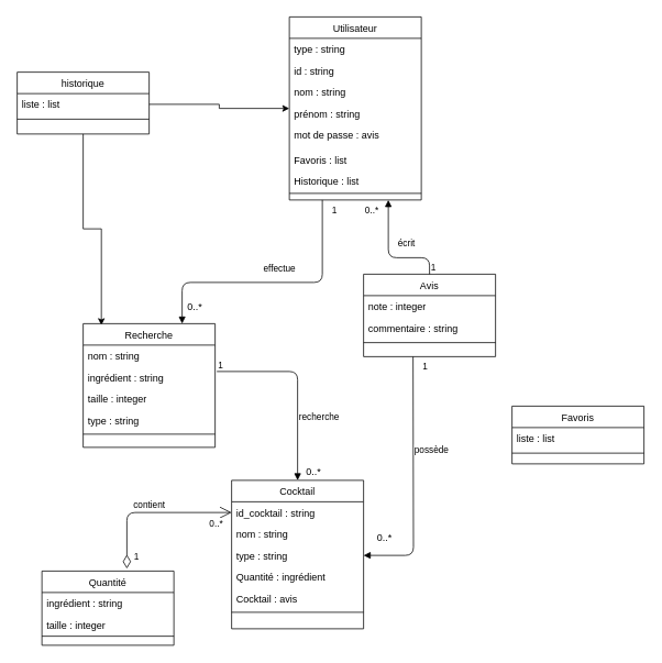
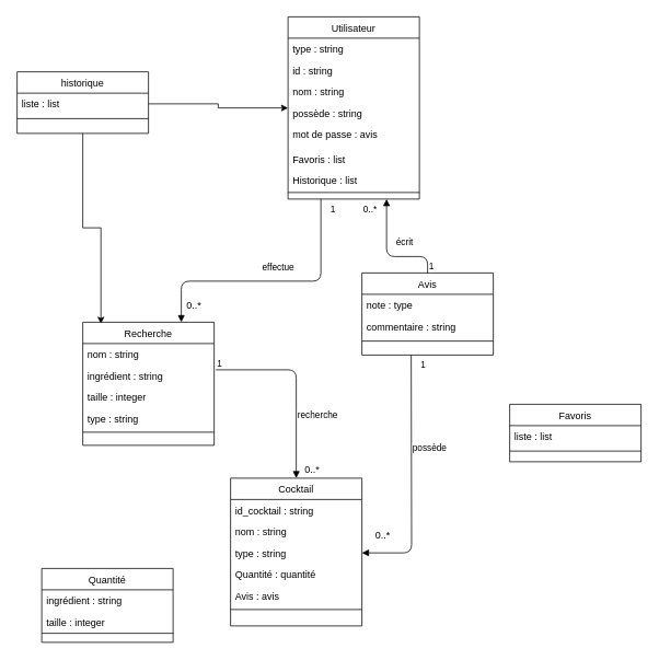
  <mxCell id="0" />
  <mxCell id="1" parent="0" />
  <mxCell id="2" style="edgeStyle=orthogonalEdgeStyle;rounded=0;orthogonalLoop=1;jettySize=auto;html=1;entryX=0.138;entryY=0.013;entryDx=0;entryDy=0;entryPerimeter=0;" parent="1" source="16" target="19" edge="1"><mxGeometry relative="1" as="geometry" /></mxCell>
  <mxCell id="3" value="Utilisateur" style="swimlane;fontStyle=0;align=center;verticalAlign=top;childLayout=stackLayout;horizontal=1;startSize=26;horizontalStack=0;resizeParent=1;resizeLast=0;collapsible=1;marginBottom=0;rounded=0;shadow=0;strokeWidth=1;" parent="1" vertex="1"><mxGeometry x="350" y="20" width="160" height="222" as="geometry"><mxRectangle x="130" y="380" width="160" height="26" as="alternateBounds" /></mxGeometry></mxCell>
  <mxCell id="4" value="type : string" style="text;align=left;verticalAlign=top;spacingLeft=4;spacingRight=4;overflow=hidden;rotatable=0;points=[[0,0.5],[1,0.5]];portConstraint=eastwest;" parent="3" vertex="1"><mxGeometry y="26" width="160" height="26" as="geometry" /></mxCell>
  <mxCell id="5" value="id : string" style="text;align=left;verticalAlign=top;spacingLeft=4;spacingRight=4;overflow=hidden;rotatable=0;points=[[0,0.5],[1,0.5]];portConstraint=eastwest;rounded=0;shadow=0;html=0;" parent="3" vertex="1"><mxGeometry y="52" width="160" height="26" as="geometry" /></mxCell>
  <mxCell id="6" value="nom : string" style="text;align=left;verticalAlign=top;spacingLeft=4;spacingRight=4;overflow=hidden;rotatable=0;points=[[0,0.5],[1,0.5]];portConstraint=eastwest;rounded=0;shadow=0;html=0;" parent="3" vertex="1"><mxGeometry y="78" width="160" height="26" as="geometry" /></mxCell>
- <mxCell id="7" value="prénom : string" style="text;align=left;verticalAlign=top;spacingLeft=4;spacingRight=4;overflow=hidden;rotatable=0;points=[[0,0.5],[1,0.5]];portConstraint=eastwest;rounded=0;shadow=0;html=0;" vertex="1" parent="3"><mxGeometry y="104" width="160" height="26" as="geometry" /></mxCell>
+ <mxCell id="7" value="possède : string" style="text;align=left;verticalAlign=top;spacingLeft=4;spacingRight=4;overflow=hidden;rotatable=0;points=[[0,0.5],[1,0.5]];portConstraint=eastwest;rounded=0;shadow=0;html=0;" vertex="1" parent="3"><mxGeometry y="104" width="160" height="26" as="geometry" /></mxCell>
  <mxCell id="8" value="mot de passe : avis" style="text;align=left;verticalAlign=top;spacingLeft=4;spacingRight=4;overflow=hidden;rotatable=0;points=[[0,0.5],[1,0.5]];portConstraint=eastwest;rounded=0;shadow=0;html=0;" vertex="1" parent="3"><mxGeometry y="130" width="160" height="30" as="geometry" /></mxCell>
  <mxCell id="9" value="Favoris : list" style="text;align=left;verticalAlign=top;spacingLeft=4;spacingRight=4;overflow=hidden;rotatable=0;points=[[0,0.5],[1,0.5]];portConstraint=eastwest;rounded=0;shadow=0;html=0;" vertex="1" parent="3"><mxGeometry y="160" width="160" height="26" as="geometry" /></mxCell>
  <mxCell id="10" value="Historique : list" style="text;align=left;verticalAlign=top;spacingLeft=4;spacingRight=4;overflow=hidden;rotatable=0;points=[[0,0.5],[1,0.5]];portConstraint=eastwest;rounded=0;shadow=0;html=0;" vertex="1" parent="3"><mxGeometry y="186" width="160" height="26" as="geometry" /></mxCell>
  <mxCell id="11" value="" style="line;html=1;strokeWidth=1;align=left;verticalAlign=middle;spacingTop=-1;spacingLeft=3;spacingRight=3;rotatable=0;labelPosition=right;points=[];portConstraint=eastwest;" parent="3" vertex="1"><mxGeometry y="212" width="160" height="4" as="geometry" /></mxCell>
  <mxCell id="12" value="Quantité" style="swimlane;fontStyle=0;align=center;verticalAlign=top;childLayout=stackLayout;horizontal=1;startSize=26;horizontalStack=0;resizeParent=1;resizeLast=0;collapsible=1;marginBottom=0;rounded=0;shadow=0;strokeWidth=1;" parent="1" vertex="1"><mxGeometry x="50" y="692" width="160" height="90" as="geometry"><mxRectangle x="130" y="380" width="160" height="26" as="alternateBounds" /></mxGeometry></mxCell>
  <mxCell id="13" value="ingrédient : string" style="text;align=left;verticalAlign=top;spacingLeft=4;spacingRight=4;overflow=hidden;rotatable=0;points=[[0,0.5],[1,0.5]];portConstraint=eastwest;rounded=0;shadow=0;html=0;" parent="12" vertex="1"><mxGeometry y="26" width="160" height="26" as="geometry" /></mxCell>
  <mxCell id="14" value="taille : integer" style="text;align=left;verticalAlign=top;spacingLeft=4;spacingRight=4;overflow=hidden;rotatable=0;points=[[0,0.5],[1,0.5]];portConstraint=eastwest;rounded=0;shadow=0;html=0;" parent="12" vertex="1"><mxGeometry y="52" width="160" height="26" as="geometry" /></mxCell>
  <mxCell id="15" value="" style="line;html=1;strokeWidth=1;align=left;verticalAlign=middle;spacingTop=-1;spacingLeft=3;spacingRight=3;rotatable=0;labelPosition=right;points=[];portConstraint=eastwest;" parent="12" vertex="1"><mxGeometry y="78" width="160" height="2" as="geometry" /></mxCell>
  <mxCell id="16" value="historique" style="swimlane;fontStyle=0;align=center;verticalAlign=top;childLayout=stackLayout;horizontal=1;startSize=26;horizontalStack=0;resizeParent=1;resizeLast=0;collapsible=1;marginBottom=0;rounded=0;shadow=0;strokeWidth=1;" parent="1" vertex="1"><mxGeometry x="20" y="87" width="160" height="75" as="geometry"><mxRectangle x="130" y="380" width="160" height="26" as="alternateBounds" /></mxGeometry></mxCell>
  <mxCell id="17" value="liste : list" style="text;align=left;verticalAlign=top;spacingLeft=4;spacingRight=4;overflow=hidden;rotatable=0;points=[[0,0.5],[1,0.5]];portConstraint=eastwest;rounded=0;shadow=0;html=0;" parent="16" vertex="1"><mxGeometry y="26" width="160" height="26" as="geometry" /></mxCell>
  <mxCell id="18" value="" style="line;html=1;strokeWidth=1;align=left;verticalAlign=middle;spacingTop=-1;spacingLeft=3;spacingRight=3;rotatable=0;labelPosition=right;points=[];portConstraint=eastwest;" parent="16" vertex="1"><mxGeometry y="52" width="160" height="10" as="geometry" /></mxCell>
  <mxCell id="19" value="Recherche" style="swimlane;fontStyle=0;align=center;verticalAlign=top;childLayout=stackLayout;horizontal=1;startSize=26;horizontalStack=0;resizeParent=1;resizeLast=0;collapsible=1;marginBottom=0;rounded=0;shadow=0;strokeWidth=1;" parent="1" vertex="1"><mxGeometry x="100" y="392" width="160" height="150" as="geometry"><mxRectangle x="130" y="380" width="160" height="26" as="alternateBounds" /></mxGeometry></mxCell>
  <mxCell id="20" value="nom : string" style="text;align=left;verticalAlign=top;spacingLeft=4;spacingRight=4;overflow=hidden;rotatable=0;points=[[0,0.5],[1,0.5]];portConstraint=eastwest;" parent="19" vertex="1"><mxGeometry y="26" width="160" height="26" as="geometry" /></mxCell>
  <mxCell id="21" value="ingrédient : string" style="text;align=left;verticalAlign=top;spacingLeft=4;spacingRight=4;overflow=hidden;rotatable=0;points=[[0,0.5],[1,0.5]];portConstraint=eastwest;rounded=0;shadow=0;html=0;" parent="19" vertex="1"><mxGeometry y="52" width="160" height="26" as="geometry" /></mxCell>
  <mxCell id="22" value="taille : integer" style="text;align=left;verticalAlign=top;spacingLeft=4;spacingRight=4;overflow=hidden;rotatable=0;points=[[0,0.5],[1,0.5]];portConstraint=eastwest;" parent="19" vertex="1"><mxGeometry y="78" width="160" height="26" as="geometry" /></mxCell>
  <mxCell id="23" value="type : string" style="text;align=left;verticalAlign=top;spacingLeft=4;spacingRight=4;overflow=hidden;rotatable=0;points=[[0,0.5],[1,0.5]];portConstraint=eastwest;" parent="19" vertex="1"><mxGeometry y="104" width="160" height="26" as="geometry" /></mxCell>
  <mxCell id="24" value="" style="line;html=1;strokeWidth=1;align=left;verticalAlign=middle;spacingTop=-1;spacingLeft=3;spacingRight=3;rotatable=0;labelPosition=right;points=[];portConstraint=eastwest;" parent="19" vertex="1"><mxGeometry y="130" width="160" height="8" as="geometry" /></mxCell>
  <mxCell id="25" value="Cocktail" style="swimlane;fontStyle=0;align=center;verticalAlign=top;childLayout=stackLayout;horizontal=1;startSize=26;horizontalStack=0;resizeParent=1;resizeLast=0;collapsible=1;marginBottom=0;rounded=0;shadow=0;strokeWidth=1;" parent="1" vertex="1"><mxGeometry x="280" y="582" width="160" height="180" as="geometry"><mxRectangle x="130" y="380" width="160" height="26" as="alternateBounds" /></mxGeometry></mxCell>
  <mxCell id="26" value="id_cocktail : string" style="text;align=left;verticalAlign=top;spacingLeft=4;spacingRight=4;overflow=hidden;rotatable=0;points=[[0,0.5],[1,0.5]];portConstraint=eastwest;" parent="25" vertex="1"><mxGeometry y="26" width="160" height="26" as="geometry" /></mxCell>
  <mxCell id="27" value="nom : string" style="text;align=left;verticalAlign=top;spacingLeft=4;spacingRight=4;overflow=hidden;rotatable=0;points=[[0,0.5],[1,0.5]];portConstraint=eastwest;fontStyle=0" parent="25" vertex="1"><mxGeometry y="52" width="160" height="26" as="geometry" /></mxCell>
  <mxCell id="28" value="type : string" style="text;align=left;verticalAlign=top;spacingLeft=4;spacingRight=4;overflow=hidden;rotatable=0;points=[[0,0.5],[1,0.5]];portConstraint=eastwest;fontStyle=0" parent="25" vertex="1"><mxGeometry y="78" width="160" height="26" as="geometry" /></mxCell>
- <mxCell id="29" value="Quantité : ingrédient" style="text;align=left;verticalAlign=top;spacingLeft=4;spacingRight=4;overflow=hidden;rotatable=0;points=[[0,0.5],[1,0.5]];portConstraint=eastwest;" parent="25" vertex="1"><mxGeometry y="104" width="160" height="26" as="geometry" /></mxCell>
- <mxCell id="30" value="Cocktail : avis" style="text;align=left;verticalAlign=top;spacingLeft=4;spacingRight=4;overflow=hidden;rotatable=0;points=[[0,0.5],[1,0.5]];portConstraint=eastwest;" parent="25" vertex="1"><mxGeometry y="130" width="160" height="26" as="geometry" /></mxCell>
+ <mxCell id="29" value="Quantité : quantité" style="text;align=left;verticalAlign=top;spacingLeft=4;spacingRight=4;overflow=hidden;rotatable=0;points=[[0,0.5],[1,0.5]];portConstraint=eastwest;" parent="25" vertex="1"><mxGeometry y="104" width="160" height="26" as="geometry" /></mxCell>
+ <mxCell id="30" value="Avis : avis" style="text;align=left;verticalAlign=top;spacingLeft=4;spacingRight=4;overflow=hidden;rotatable=0;points=[[0,0.5],[1,0.5]];portConstraint=eastwest;" parent="25" vertex="1"><mxGeometry y="130" width="160" height="26" as="geometry" /></mxCell>
  <mxCell id="31" value="" style="line;html=1;strokeWidth=1;align=left;verticalAlign=middle;spacingTop=-1;spacingLeft=3;spacingRight=3;rotatable=0;labelPosition=right;points=[];portConstraint=eastwest;" parent="25" vertex="1"><mxGeometry y="156" width="160" height="8" as="geometry" /></mxCell>
  <mxCell id="32" value="Avis" style="swimlane;fontStyle=0;align=center;verticalAlign=top;childLayout=stackLayout;horizontal=1;startSize=26;horizontalStack=0;resizeParent=1;resizeLast=0;collapsible=1;marginBottom=0;rounded=0;shadow=0;strokeWidth=1;" parent="1" vertex="1"><mxGeometry x="440" y="332" width="160" height="100" as="geometry"><mxRectangle x="130" y="380" width="160" height="26" as="alternateBounds" /></mxGeometry></mxCell>
- <mxCell id="33" value="note : integer" style="text;align=left;verticalAlign=top;spacingLeft=4;spacingRight=4;overflow=hidden;rotatable=0;points=[[0,0.5],[1,0.5]];portConstraint=eastwest;rounded=0;shadow=0;html=0;" parent="32" vertex="1"><mxGeometry y="26" width="160" height="26" as="geometry" /></mxCell>
+ <mxCell id="33" value="note : type" style="text;align=left;verticalAlign=top;spacingLeft=4;spacingRight=4;overflow=hidden;rotatable=0;points=[[0,0.5],[1,0.5]];portConstraint=eastwest;rounded=0;shadow=0;html=0;" parent="32" vertex="1"><mxGeometry y="26" width="160" height="26" as="geometry" /></mxCell>
  <mxCell id="34" value="commentaire : string" style="text;align=left;verticalAlign=top;spacingLeft=4;spacingRight=4;overflow=hidden;rotatable=0;points=[[0,0.5],[1,0.5]];portConstraint=eastwest;" parent="32" vertex="1"><mxGeometry y="52" width="160" height="26" as="geometry" /></mxCell>
  <mxCell id="35" value="" style="line;html=1;strokeWidth=1;align=left;verticalAlign=middle;spacingTop=-1;spacingLeft=3;spacingRight=3;rotatable=0;labelPosition=right;points=[];portConstraint=eastwest;" parent="32" vertex="1"><mxGeometry y="78" width="160" height="10" as="geometry" /></mxCell>
  <mxCell id="36" style="edgeStyle=orthogonalEdgeStyle;rounded=0;orthogonalLoop=1;jettySize=auto;html=1;" parent="1" source="17" target="3" edge="1"><mxGeometry relative="1" as="geometry" /></mxCell>
  <mxCell id="37" value="Favoris" style="swimlane;fontStyle=0;align=center;verticalAlign=top;childLayout=stackLayout;horizontal=1;startSize=26;horizontalStack=0;resizeParent=1;resizeLast=0;collapsible=1;marginBottom=0;rounded=0;shadow=0;strokeWidth=1;" parent="1" vertex="1"><mxGeometry x="620" y="492" width="160" height="70" as="geometry"><mxRectangle x="130" y="380" width="160" height="26" as="alternateBounds" /></mxGeometry></mxCell>
  <mxCell id="38" value="liste : list" style="text;align=left;verticalAlign=top;spacingLeft=4;spacingRight=4;overflow=hidden;rotatable=0;points=[[0,0.5],[1,0.5]];portConstraint=eastwest;" parent="37" vertex="1"><mxGeometry y="26" width="160" height="26" as="geometry" /></mxCell>
  <mxCell id="39" value="" style="line;html=1;strokeWidth=1;align=left;verticalAlign=middle;spacingTop=-1;spacingLeft=3;spacingRight=3;rotatable=0;labelPosition=right;points=[];portConstraint=eastwest;" parent="37" vertex="1"><mxGeometry y="52" width="160" height="10" as="geometry" /></mxCell>
  <mxCell id="40" value="&lt;font style=&quot;font-size: 12px&quot;&gt;0..*&lt;/font&gt;" style="text;html=1;align=center;verticalAlign=middle;resizable=0;points=[];autosize=1;" vertex="1" parent="1"><mxGeometry x="220" y="362" width="30" height="20" as="geometry" /></mxCell>
  <mxCell id="41" value="possède" style="endArrow=block;endFill=1;html=1;edgeStyle=orthogonalEdgeStyle;align=left;verticalAlign=top;entryX=1;entryY=0.5;entryDx=0;entryDy=0;" edge="1" parent="1" target="28"><mxGeometry x="-0.336" relative="1" as="geometry"><mxPoint x="500" y="432" as="sourcePoint" /><mxPoint x="470" y="522" as="targetPoint" /><mxPoint as="offset" /></mxGeometry></mxCell>
  <mxCell id="42" value="1" style="edgeLabel;resizable=0;html=1;align=left;verticalAlign=bottom;" connectable="0" vertex="1" parent="41"><mxGeometry x="-1" relative="1" as="geometry"><mxPoint x="10" y="20" as="offset" /></mxGeometry></mxCell>
  <mxCell id="43" value="recherche" style="endArrow=block;endFill=1;html=1;edgeStyle=orthogonalEdgeStyle;align=left;verticalAlign=top;exitX=1.013;exitY=0.231;exitDx=0;exitDy=0;exitPerimeter=0;entryX=0.5;entryY=0;entryDx=0;entryDy=0;" edge="1" parent="1" source="21" target="25"><mxGeometry x="-0.148" y="-42" relative="1" as="geometry"><mxPoint x="310" y="372" as="sourcePoint" /><mxPoint x="470" y="372" as="targetPoint" /><mxPoint x="42" y="42" as="offset" /></mxGeometry></mxCell>
  <mxCell id="44" value="1" style="edgeLabel;resizable=0;html=1;align=left;verticalAlign=bottom;" connectable="0" vertex="1" parent="43"><mxGeometry x="-1" relative="1" as="geometry" /></mxCell>
- <mxCell id="45" value="contient" style="endArrow=open;html=1;endSize=12;startArrow=diamondThin;startSize=14;startFill=0;edgeStyle=orthogonalEdgeStyle;exitX=0.644;exitY=-0.033;exitDx=0;exitDy=0;exitPerimeter=0;entryX=0;entryY=0.5;entryDx=0;entryDy=0;" edge="1" parent="1" source="12" target="26"><mxGeometry x="-0.302" y="-28" relative="1" as="geometry"><mxPoint x="310" y="572" as="sourcePoint" /><mxPoint x="470" y="572" as="targetPoint" /><mxPoint x="27" y="-37" as="offset" /></mxGeometry></mxCell>
- <mxCell id="46" value="1" style="edgeLabel;resizable=0;html=1;align=left;verticalAlign=top;" connectable="0" vertex="1" parent="45"><mxGeometry x="-1" relative="1" as="geometry"><mxPoint x="6.96" y="-27.03" as="offset" /></mxGeometry></mxCell>
- <mxCell id="47" value="0..*" style="edgeLabel;resizable=0;html=1;align=right;verticalAlign=top;" connectable="0" vertex="1" parent="45"><mxGeometry x="1" relative="1" as="geometry"><mxPoint x="-9.97" as="offset" /></mxGeometry></mxCell>
  <mxCell id="48" value="écrit" style="endArrow=block;endFill=1;html=1;edgeStyle=orthogonalEdgeStyle;align=left;verticalAlign=top;entryX=0.75;entryY=1;entryDx=0;entryDy=0;" edge="1" parent="1" target="3"><mxGeometry x="0.429" y="-10" relative="1" as="geometry"><mxPoint x="520" y="332" as="sourcePoint" /><mxPoint x="480" y="242" as="targetPoint" /><Array as="points"><mxPoint x="520" y="312" /><mxPoint x="470" y="312" /></Array><mxPoint as="offset" /></mxGeometry></mxCell>
  <mxCell id="49" value="1" style="edgeLabel;resizable=0;html=1;align=left;verticalAlign=bottom;" connectable="0" vertex="1" parent="48"><mxGeometry x="-1" relative="1" as="geometry" /></mxCell>
  <mxCell id="50" value="0..*" style="edgeLabel;resizable=0;html=1;align=left;verticalAlign=bottom;" connectable="0" vertex="1" parent="48"><mxGeometry x="-1" relative="1" as="geometry"><mxPoint x="-80" y="-70" as="offset" /></mxGeometry></mxCell>
  <mxCell id="51" value="effectue" style="endArrow=block;endFill=1;html=1;edgeStyle=orthogonalEdgeStyle;align=left;verticalAlign=top;entryX=0.75;entryY=0;entryDx=0;entryDy=0;exitX=0.25;exitY=1;exitDx=0;exitDy=0;" edge="1" parent="1" source="3" target="19"><mxGeometry x="0.081" y="-30" relative="1" as="geometry"><mxPoint x="400" y="232" as="sourcePoint" /><mxPoint x="500" y="212" as="targetPoint" /><Array as="points"><mxPoint x="390" y="342" /><mxPoint x="220" y="342" /></Array><mxPoint as="offset" /></mxGeometry></mxCell>
  <mxCell id="52" value="1" style="edgeLabel;resizable=0;html=1;align=left;verticalAlign=bottom;" connectable="0" vertex="1" parent="51"><mxGeometry x="-1" relative="1" as="geometry"><mxPoint x="10" y="20" as="offset" /></mxGeometry></mxCell>
  <mxCell id="53" value="&lt;font style=&quot;font-size: 12px&quot;&gt;0..*&lt;/font&gt;" style="text;html=1;align=center;verticalAlign=middle;resizable=0;points=[];autosize=1;" vertex="1" parent="1"><mxGeometry x="364" y="562" width="30" height="20" as="geometry" /></mxCell>
  <mxCell id="54" value="&lt;font style=&quot;font-size: 12px&quot;&gt;0..*&lt;/font&gt;" style="text;html=1;align=center;verticalAlign=middle;resizable=0;points=[];autosize=1;" vertex="1" parent="1"><mxGeometry x="450" y="642" width="30" height="20" as="geometry" /></mxCell>
